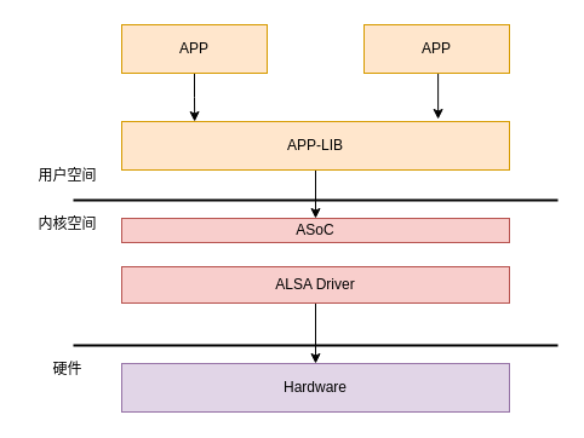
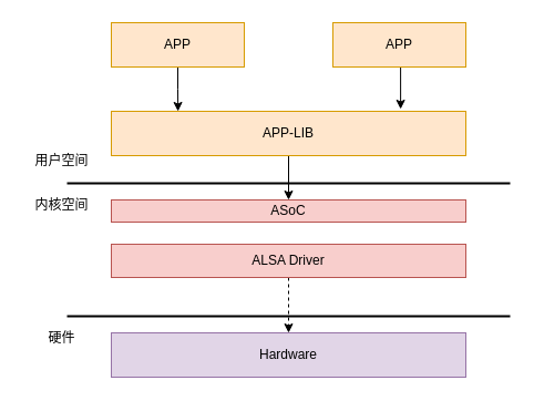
  <mxCell id="0" />
  <mxCell id="1" parent="0" />
  <mxCell id="2" style="edgeStyle=orthogonalEdgeStyle;rounded=0;orthogonalLoop=1;jettySize=auto;html=1;entryX=0.188;entryY=0;entryDx=0;entryDy=0;entryPerimeter=0;" edge="1" parent="1" source="3" target="5"><mxGeometry relative="1" as="geometry" /></mxCell>
  <mxCell id="3" value="APP" style="rounded=0;whiteSpace=wrap;html=1;fillColor=#ffe6cc;strokeColor=#d79b00;" vertex="1" parent="1"><mxGeometry x="100" y="20" width="120" height="40" as="geometry" /></mxCell>
  <mxCell id="4" style="edgeStyle=orthogonalEdgeStyle;rounded=0;orthogonalLoop=1;jettySize=auto;html=1;exitX=0.5;exitY=1;exitDx=0;exitDy=0;entryX=0.5;entryY=0;entryDx=0;entryDy=0;" edge="1" parent="1" source="5" target="8"><mxGeometry relative="1" as="geometry" /></mxCell>
  <mxCell id="5" value="APP-LIB" style="rounded=0;whiteSpace=wrap;html=1;fillColor=#ffe6cc;strokeColor=#d79b00;" vertex="1" parent="1"><mxGeometry x="100" y="100" width="320" height="40" as="geometry" /></mxCell>
  <mxCell id="6" style="edgeStyle=orthogonalEdgeStyle;rounded=0;orthogonalLoop=1;jettySize=auto;html=1;exitX=0.5;exitY=1;exitDx=0;exitDy=0;entryX=0.816;entryY=-0.05;entryDx=0;entryDy=0;entryPerimeter=0;" edge="1" parent="1" source="7" target="5"><mxGeometry relative="1" as="geometry" /></mxCell>
  <mxCell id="7" value="APP" style="rounded=0;whiteSpace=wrap;html=1;fillColor=#ffe6cc;strokeColor=#d79b00;" vertex="1" parent="1"><mxGeometry x="300" y="20" width="120" height="40" as="geometry" /></mxCell>
  <mxCell id="8" value="ASoC" style="rounded=0;whiteSpace=wrap;html=1;fillColor=#f8cecc;strokeColor=#b85450;" vertex="1" parent="1"><mxGeometry x="100" y="180" width="320" height="20" as="geometry" /></mxCell>
- <mxCell id="9" style="edgeStyle=orthogonalEdgeStyle;rounded=0;orthogonalLoop=1;jettySize=auto;html=1;exitX=0.5;exitY=1;exitDx=0;exitDy=0;entryX=0.5;entryY=0;entryDx=0;entryDy=0;" edge="1" parent="1" source="10" target="11"><mxGeometry relative="1" as="geometry" /></mxCell>
+ <mxCell id="9" style="edgeStyle=orthogonalEdgeStyle;rounded=0;orthogonalLoop=1;jettySize=auto;html=1;exitX=0.5;exitY=1;exitDx=0;exitDy=0;entryX=0.5;entryY=0;entryDx=0;entryDy=0;dashed=1;" edge="1" parent="1" source="10" target="11"><mxGeometry relative="1" as="geometry" /></mxCell>
  <mxCell id="10" value="ALSA Driver" style="rounded=0;whiteSpace=wrap;html=1;fillColor=#f8cecc;strokeColor=#b85450;" vertex="1" parent="1"><mxGeometry x="100" y="220" width="320" height="30" as="geometry" /></mxCell>
  <mxCell id="11" value="Hardware" style="rounded=0;whiteSpace=wrap;html=1;fillColor=#e1d5e7;strokeColor=#9673a6;" vertex="1" parent="1"><mxGeometry x="100" y="300" width="320" height="40" as="geometry" /></mxCell>
  <mxCell id="12" value="" style="line;strokeWidth=2;html=1;" vertex="1" parent="1"><mxGeometry x="60" y="160" width="400" height="10" as="geometry" /></mxCell>
  <mxCell id="13" value="" style="line;strokeWidth=2;html=1;" vertex="1" parent="1"><mxGeometry x="60" y="280" width="400" height="10" as="geometry" /></mxCell>
  <mxCell id="14" value="用户空间" style="text;html=1;align=center;verticalAlign=middle;resizable=0;points=[];autosize=1;strokeColor=none;fillColor=none;" vertex="1" parent="1"><mxGeometry x="20" y="130" width="70" height="30" as="geometry" /></mxCell>
  <mxCell id="15" value="内核空间" style="text;html=1;align=center;verticalAlign=middle;resizable=0;points=[];autosize=1;strokeColor=none;fillColor=none;" vertex="1" parent="1"><mxGeometry x="20" y="170" width="70" height="30" as="geometry" /></mxCell>
  <mxCell id="16" value="硬件" style="text;html=1;align=center;verticalAlign=middle;resizable=0;points=[];autosize=1;strokeColor=none;fillColor=none;" vertex="1" parent="1"><mxGeometry x="30" y="290" width="50" height="30" as="geometry" /></mxCell>
